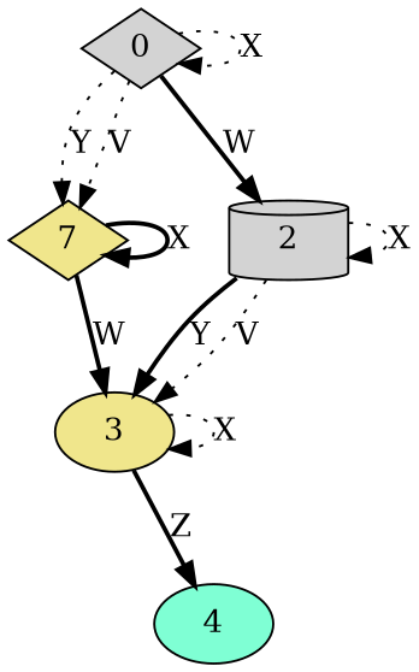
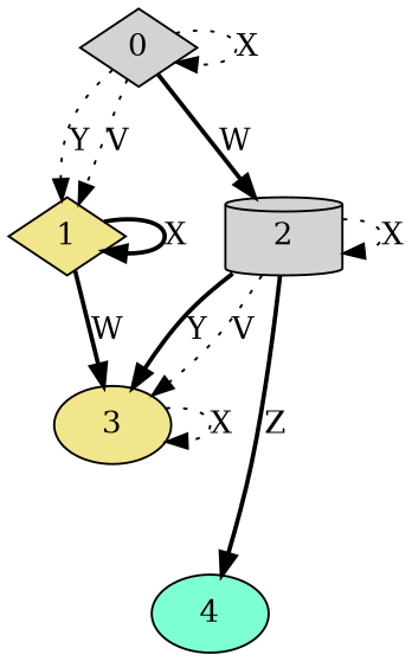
  digraph {
    node [fillcolor=khaki shape=diamond style=filled]
    edge [style=dotted]
-   1 [label=7]
+   1
    3 [shape=ellipse]
    4 [fillcolor=aquamarine shape=ellipse]
    0 [fillcolor=lightgrey]
    2 [fillcolor=lightgrey shape=cylinder]
    1 -> 1 [label=X style=bold]
    1 -> 3 [label=W style=bold]
    3 -> 3 [label=X]
-   3 -> 4 [label=Z style=bold]
+   2 -> 4 [label=Z style=bold]
    0 -> 1 [label=Y]
    0 -> 1 [label=V]
    0 -> 0 [label=X]
    0 -> 2 [label=W style=bold]
    2 -> 3 [label=Y style=bold]
    2 -> 3 [label=V]
    2 -> 2 [label=X]
  }
